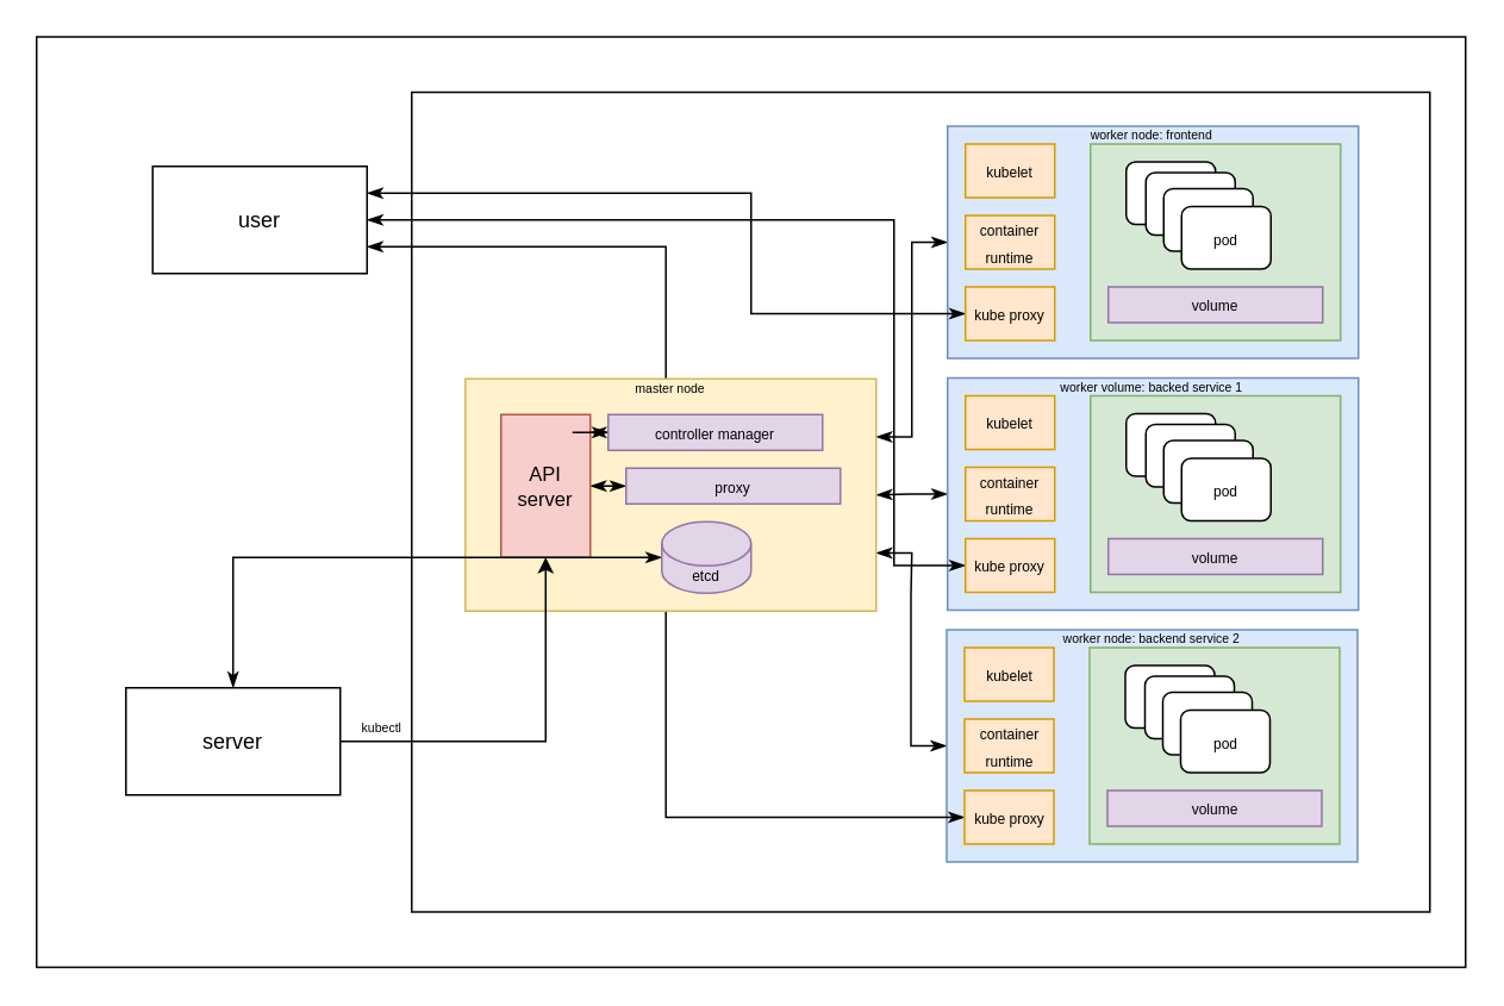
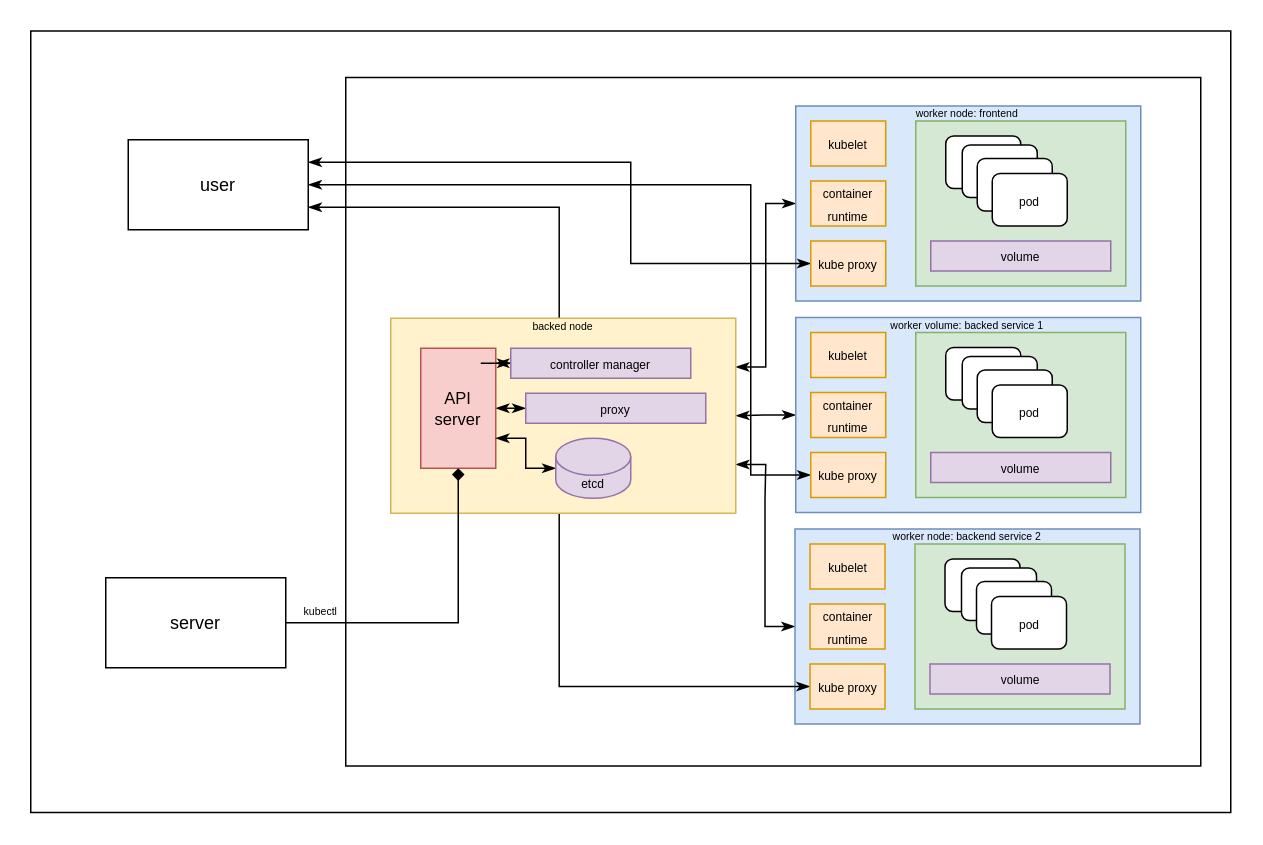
  <mxCell id="0" />
  <mxCell id="1" parent="0" />
  <mxCell id="2" value="" style="rounded=0;whiteSpace=wrap;html=1;" vertex="1" parent="1"><mxGeometry x="20" y="20" width="800" height="521" as="geometry" /></mxCell>
  <mxCell id="3" value="" style="rounded=0;whiteSpace=wrap;html=1;" vertex="1" parent="1"><mxGeometry x="230" y="51" width="570" height="459" as="geometry" /></mxCell>
  <mxCell id="4" style="edgeStyle=orthogonalEdgeStyle;rounded=0;orthogonalLoop=1;jettySize=auto;html=1;entryX=1;entryY=0.25;entryDx=0;entryDy=0;startArrow=classicThin;startFill=1;endArrow=classicThin;endFill=1;" edge="1" parent="1" source="5" target="43"><mxGeometry relative="1" as="geometry" /></mxCell>
  <mxCell id="5" value="" style="rounded=0;whiteSpace=wrap;html=1;fillColor=#dae8fc;strokeColor=#6c8ebf;" vertex="1" parent="1"><mxGeometry x="530" y="70" width="230" height="130" as="geometry" /></mxCell>
  <mxCell id="6" value="&lt;font style=&quot;font-size: 8px;&quot;&gt;kubelet&lt;/font&gt;" style="rounded=0;whiteSpace=wrap;html=1;fillColor=#ffe6cc;strokeColor=#d79b00;" vertex="1" parent="1"><mxGeometry x="540" y="80" width="50" height="30" as="geometry" /></mxCell>
  <mxCell id="7" value="&lt;font style=&quot;font-size: 8px;&quot;&gt;container runtime&lt;br&gt;&lt;/font&gt;" style="rounded=0;whiteSpace=wrap;html=1;fillColor=#ffe6cc;strokeColor=#d79b00;" vertex="1" parent="1"><mxGeometry x="540" y="120" width="50" height="30" as="geometry" /></mxCell>
  <mxCell id="8" style="edgeStyle=orthogonalEdgeStyle;rounded=0;orthogonalLoop=1;jettySize=auto;html=1;entryX=1;entryY=0.25;entryDx=0;entryDy=0;startArrow=classicThin;startFill=1;endArrow=classicThin;endFill=1;" edge="1" parent="1" source="9" target="52"><mxGeometry relative="1" as="geometry"><Array as="points"><mxPoint x="420" y="175" /><mxPoint x="420" y="108" /></Array></mxGeometry></mxCell>
  <mxCell id="9" value="&lt;font style=&quot;font-size: 8px;&quot;&gt;kube proxy&lt;br&gt;&lt;/font&gt;" style="rounded=0;whiteSpace=wrap;html=1;fillColor=#ffe6cc;strokeColor=#d79b00;" vertex="1" parent="1"><mxGeometry x="540" y="160" width="50" height="30" as="geometry" /></mxCell>
  <mxCell id="10" value="" style="rounded=0;whiteSpace=wrap;html=1;fillColor=#d5e8d4;strokeColor=#82b366;" vertex="1" parent="1"><mxGeometry x="610" y="80" width="140" height="110" as="geometry" /></mxCell>
  <mxCell id="11" value="&lt;font style=&quot;font-size: 8px;&quot;&gt;pod&lt;/font&gt;" style="rounded=1;whiteSpace=wrap;html=1;" vertex="1" parent="1"><mxGeometry x="630" y="90" width="50" height="35" as="geometry" /></mxCell>
  <mxCell id="12" value="&lt;font style=&quot;font-size: 8px;&quot;&gt;pod&lt;/font&gt;" style="rounded=1;whiteSpace=wrap;html=1;" vertex="1" parent="1"><mxGeometry x="641" y="96" width="50" height="35" as="geometry" /></mxCell>
  <mxCell id="13" value="&lt;font style=&quot;font-size: 8px;&quot;&gt;pod&lt;/font&gt;" style="rounded=1;whiteSpace=wrap;html=1;" vertex="1" parent="1"><mxGeometry x="651" y="105" width="50" height="35" as="geometry" /></mxCell>
  <mxCell id="14" value="&lt;font style=&quot;font-size: 8px;&quot;&gt;pod&lt;/font&gt;" style="rounded=1;whiteSpace=wrap;html=1;" vertex="1" parent="1"><mxGeometry x="661" y="115" width="50" height="35" as="geometry" /></mxCell>
  <mxCell id="15" value="&lt;font style=&quot;font-size: 8px;&quot;&gt;volume&lt;/font&gt;" style="rounded=0;whiteSpace=wrap;html=1;fillColor=#e1d5e7;strokeColor=#9673a6;" vertex="1" parent="1"><mxGeometry x="620" y="160" width="120" height="20" as="geometry" /></mxCell>
  <mxCell id="16" value="&lt;font style=&quot;font-size: 7px;&quot;&gt;worker node: frontend&lt;br&gt;&lt;/font&gt;" style="text;html=1;strokeColor=none;fillColor=none;align=center;verticalAlign=middle;whiteSpace=wrap;rounded=0;" vertex="1" parent="1"><mxGeometry x="550" y="59" width="189" height="30" as="geometry" /></mxCell>
  <mxCell id="17" style="edgeStyle=orthogonalEdgeStyle;rounded=0;orthogonalLoop=1;jettySize=auto;html=1;entryX=1;entryY=0.5;entryDx=0;entryDy=0;startArrow=classicThin;startFill=1;endArrow=classicThin;endFill=1;" edge="1" parent="1" source="18" target="43"><mxGeometry relative="1" as="geometry" /></mxCell>
  <mxCell id="18" value="" style="rounded=0;whiteSpace=wrap;html=1;fillColor=#dae8fc;strokeColor=#6c8ebf;" vertex="1" parent="1"><mxGeometry x="530" y="211" width="230" height="130" as="geometry" /></mxCell>
  <mxCell id="19" value="&lt;font style=&quot;font-size: 8px;&quot;&gt;kubelet&lt;/font&gt;" style="rounded=0;whiteSpace=wrap;html=1;fillColor=#ffe6cc;strokeColor=#d79b00;" vertex="1" parent="1"><mxGeometry x="540" y="221" width="50" height="30" as="geometry" /></mxCell>
  <mxCell id="20" value="&lt;font style=&quot;font-size: 8px;&quot;&gt;container runtime&lt;br&gt;&lt;/font&gt;" style="rounded=0;whiteSpace=wrap;html=1;fillColor=#ffe6cc;strokeColor=#d79b00;" vertex="1" parent="1"><mxGeometry x="540" y="261" width="50" height="30" as="geometry" /></mxCell>
  <mxCell id="21" style="edgeStyle=orthogonalEdgeStyle;rounded=0;orthogonalLoop=1;jettySize=auto;html=1;entryX=1;entryY=0.5;entryDx=0;entryDy=0;startArrow=classicThin;startFill=1;endArrow=classicThin;endFill=1;" edge="1" parent="1" source="22" target="52"><mxGeometry relative="1" as="geometry"><Array as="points"><mxPoint x="500" y="316" /><mxPoint x="500" y="123" /></Array></mxGeometry></mxCell>
  <mxCell id="22" value="&lt;font style=&quot;font-size: 8px;&quot;&gt;kube proxy&lt;br&gt;&lt;/font&gt;" style="rounded=0;whiteSpace=wrap;html=1;fillColor=#ffe6cc;strokeColor=#d79b00;" vertex="1" parent="1"><mxGeometry x="540" y="301" width="50" height="30" as="geometry" /></mxCell>
  <mxCell id="23" value="" style="rounded=0;whiteSpace=wrap;html=1;fillColor=#d5e8d4;strokeColor=#82b366;" vertex="1" parent="1"><mxGeometry x="610" y="221" width="140" height="110" as="geometry" /></mxCell>
  <mxCell id="24" value="&lt;font style=&quot;font-size: 8px;&quot;&gt;pod&lt;/font&gt;" style="rounded=1;whiteSpace=wrap;html=1;" vertex="1" parent="1"><mxGeometry x="630" y="231" width="50" height="35" as="geometry" /></mxCell>
  <mxCell id="25" value="&lt;font style=&quot;font-size: 8px;&quot;&gt;pod&lt;/font&gt;" style="rounded=1;whiteSpace=wrap;html=1;" vertex="1" parent="1"><mxGeometry x="641" y="237" width="50" height="35" as="geometry" /></mxCell>
  <mxCell id="26" value="&lt;font style=&quot;font-size: 8px;&quot;&gt;pod&lt;/font&gt;" style="rounded=1;whiteSpace=wrap;html=1;" vertex="1" parent="1"><mxGeometry x="651" y="246" width="50" height="35" as="geometry" /></mxCell>
  <mxCell id="27" value="&lt;font style=&quot;font-size: 8px;&quot;&gt;pod&lt;/font&gt;" style="rounded=1;whiteSpace=wrap;html=1;" vertex="1" parent="1"><mxGeometry x="661" y="256" width="50" height="35" as="geometry" /></mxCell>
  <mxCell id="28" value="&lt;font style=&quot;font-size: 8px;&quot;&gt;volume&lt;/font&gt;" style="rounded=0;whiteSpace=wrap;html=1;fillColor=#e1d5e7;strokeColor=#9673a6;" vertex="1" parent="1"><mxGeometry x="620" y="301" width="120" height="20" as="geometry" /></mxCell>
  <mxCell id="29" value="&lt;font style=&quot;font-size: 7px;&quot;&gt;worker volume: backed service 1&lt;br&gt;&lt;/font&gt;" style="text;html=1;strokeColor=none;fillColor=none;align=center;verticalAlign=middle;whiteSpace=wrap;rounded=0;" vertex="1" parent="1"><mxGeometry x="550" y="200" width="189" height="30" as="geometry" /></mxCell>
  <mxCell id="30" style="edgeStyle=orthogonalEdgeStyle;rounded=0;orthogonalLoop=1;jettySize=auto;html=1;entryX=1;entryY=0.75;entryDx=0;entryDy=0;startArrow=classicThin;startFill=1;endArrow=classicThin;endFill=1;" edge="1" parent="1" source="31" target="43"><mxGeometry relative="1" as="geometry" /></mxCell>
  <mxCell id="31" value="" style="rounded=0;whiteSpace=wrap;html=1;fillColor=#dae8fc;strokeColor=#6c8ebf;" vertex="1" parent="1"><mxGeometry x="529.5" y="352" width="230" height="130" as="geometry" /></mxCell>
  <mxCell id="32" value="&lt;font style=&quot;font-size: 8px;&quot;&gt;kubelet&lt;/font&gt;" style="rounded=0;whiteSpace=wrap;html=1;fillColor=#ffe6cc;strokeColor=#d79b00;" vertex="1" parent="1"><mxGeometry x="539.5" y="362" width="50" height="30" as="geometry" /></mxCell>
  <mxCell id="33" value="&lt;font style=&quot;font-size: 8px;&quot;&gt;container runtime&lt;br&gt;&lt;/font&gt;" style="rounded=0;whiteSpace=wrap;html=1;fillColor=#ffe6cc;strokeColor=#d79b00;" vertex="1" parent="1"><mxGeometry x="539.5" y="402" width="50" height="30" as="geometry" /></mxCell>
  <mxCell id="34" style="edgeStyle=orthogonalEdgeStyle;rounded=0;orthogonalLoop=1;jettySize=auto;html=1;entryX=1;entryY=0.75;entryDx=0;entryDy=0;startArrow=classicThin;startFill=1;endArrow=classicThin;endFill=1;" edge="1" parent="1" source="35" target="52"><mxGeometry relative="1" as="geometry" /></mxCell>
  <mxCell id="35" value="&lt;font style=&quot;font-size: 8px;&quot;&gt;kube proxy&lt;br&gt;&lt;/font&gt;" style="rounded=0;whiteSpace=wrap;html=1;fillColor=#ffe6cc;strokeColor=#d79b00;" vertex="1" parent="1"><mxGeometry x="539.5" y="442" width="50" height="30" as="geometry" /></mxCell>
  <mxCell id="36" value="" style="rounded=0;whiteSpace=wrap;html=1;fillColor=#d5e8d4;strokeColor=#82b366;" vertex="1" parent="1"><mxGeometry x="609.5" y="362" width="140" height="110" as="geometry" /></mxCell>
  <mxCell id="37" value="&lt;font style=&quot;font-size: 8px;&quot;&gt;pod&lt;/font&gt;" style="rounded=1;whiteSpace=wrap;html=1;" vertex="1" parent="1"><mxGeometry x="629.5" y="372" width="50" height="35" as="geometry" /></mxCell>
  <mxCell id="38" value="&lt;font style=&quot;font-size: 8px;&quot;&gt;pod&lt;/font&gt;" style="rounded=1;whiteSpace=wrap;html=1;" vertex="1" parent="1"><mxGeometry x="640.5" y="378" width="50" height="35" as="geometry" /></mxCell>
  <mxCell id="39" value="&lt;font style=&quot;font-size: 8px;&quot;&gt;pod&lt;/font&gt;" style="rounded=1;whiteSpace=wrap;html=1;" vertex="1" parent="1"><mxGeometry x="650.5" y="387" width="50" height="35" as="geometry" /></mxCell>
  <mxCell id="40" value="&lt;font style=&quot;font-size: 8px;&quot;&gt;pod&lt;/font&gt;" style="rounded=1;whiteSpace=wrap;html=1;" vertex="1" parent="1"><mxGeometry x="660.5" y="397" width="50" height="35" as="geometry" /></mxCell>
  <mxCell id="41" value="&lt;font style=&quot;font-size: 8px;&quot;&gt;volume&lt;/font&gt;" style="rounded=0;whiteSpace=wrap;html=1;fillColor=#e1d5e7;strokeColor=#9673a6;" vertex="1" parent="1"><mxGeometry x="619.5" y="442" width="120" height="20" as="geometry" /></mxCell>
  <mxCell id="42" value="&lt;font style=&quot;font-size: 7px;&quot;&gt;worker node: backend service 2&lt;br&gt;&lt;/font&gt;" style="text;html=1;strokeColor=none;fillColor=none;align=center;verticalAlign=middle;whiteSpace=wrap;rounded=0;" vertex="1" parent="1"><mxGeometry x="549.5" y="341" width="189" height="30" as="geometry" /></mxCell>
  <mxCell id="43" value="" style="rounded=0;whiteSpace=wrap;html=1;fillColor=#fff2cc;strokeColor=#d6b656;" vertex="1" parent="1"><mxGeometry x="260" y="211.5" width="230" height="130" as="geometry" /></mxCell>
  <mxCell id="44" style="edgeStyle=orthogonalEdgeStyle;rounded=0;orthogonalLoop=1;jettySize=auto;html=1;entryX=0;entryY=0.5;entryDx=0;entryDy=0;exitX=1;exitY=0.5;exitDx=0;exitDy=0;exitPerimeter=0;startArrow=classicThin;startFill=1;strokeWidth=1;endArrow=classicThin;endFill=1;" edge="1" parent="1" source="45" target="50"><mxGeometry relative="1" as="geometry"><Array as="points"><mxPoint x="340" y="271" /><mxPoint x="340" y="271" /></Array></mxGeometry></mxCell>
  <mxCell id="45" value="&lt;div style=&quot;font-size: 11px;&quot;&gt;&lt;font style=&quot;font-size: 11px;&quot;&gt;API&lt;/font&gt;&lt;/div&gt;&lt;div style=&quot;font-size: 11px;&quot;&gt;&lt;font style=&quot;font-size: 11px;&quot;&gt;server&lt;font style=&quot;font-size: 11px;&quot;&gt;&lt;br&gt;&lt;/font&gt;&lt;/font&gt;&lt;/div&gt;" style="rounded=0;whiteSpace=wrap;html=1;fillColor=#f8cecc;strokeColor=#b85450;" vertex="1" parent="1"><mxGeometry x="280" y="231.5" width="50" height="80" as="geometry" /></mxCell>
- <mxCell id="46" style="edgeStyle=orthogonalEdgeStyle;rounded=0;orthogonalLoop=1;jettySize=auto;html=1;startArrow=classicThin;startFill=1;endArrow=classicThin;endFill=1;" edge="1" parent="1" source="47" target="55"><mxGeometry relative="1" as="geometry" /></mxCell>
+ <mxCell id="46" style="edgeStyle=orthogonalEdgeStyle;rounded=0;orthogonalLoop=1;jettySize=auto;html=1;entryX=1;entryY=0.75;entryDx=0;entryDy=0;startArrow=classicThin;startFill=1;endArrow=classicThin;endFill=1;" edge="1" parent="1" source="47" target="45"><mxGeometry relative="1" as="geometry" /></mxCell>
  <mxCell id="47" value="&lt;div style=&quot;font-size: 8px;&quot; align=&quot;center&quot;&gt;etcd&lt;/div&gt;" style="shape=cylinder3;whiteSpace=wrap;html=1;boundedLbl=1;backgroundOutline=1;size=12.333;align=center;fillColor=#e1d5e7;strokeColor=#9673a6;" vertex="1" parent="1"><mxGeometry x="370" y="291.5" width="50" height="40" as="geometry" /></mxCell>
  <mxCell id="48" style="edgeStyle=orthogonalEdgeStyle;rounded=0;orthogonalLoop=1;jettySize=auto;html=1;entryX=1;entryY=0.125;entryDx=0;entryDy=0;entryPerimeter=0;startArrow=classicThin;startFill=1;endArrow=classicThin;endFill=1;" edge="1" parent="1" source="49" target="45"><mxGeometry relative="1" as="geometry" /></mxCell>
  <mxCell id="49" value="&lt;div align=&quot;center&quot;&gt;&lt;font style=&quot;font-size: 8px;&quot;&gt;controller manager&lt;/font&gt;&lt;br&gt;&lt;/div&gt;" style="rounded=0;whiteSpace=wrap;html=1;fillColor=#e1d5e7;strokeColor=#9673a6;" vertex="1" parent="1"><mxGeometry x="340" y="231.5" width="120" height="20" as="geometry" /></mxCell>
  <mxCell id="50" value="&lt;font style=&quot;font-size: 8px;&quot;&gt;proxy&lt;/font&gt;" style="rounded=0;whiteSpace=wrap;html=1;fillColor=#e1d5e7;strokeColor=#9673a6;" vertex="1" parent="1"><mxGeometry x="350" y="261.5" width="120" height="20" as="geometry" /></mxCell>
- <mxCell id="51" value="&lt;font style=&quot;font-size: 7px;&quot;&gt;master node&lt;/font&gt;" style="text;html=1;strokeColor=none;fillColor=none;align=center;verticalAlign=middle;whiteSpace=wrap;rounded=0;" vertex="1" parent="1"><mxGeometry x="335" y="205.5" width="80" height="20" as="geometry" /></mxCell>
+ <mxCell id="51" value="&lt;font style=&quot;font-size: 7px;&quot;&gt;backed node&lt;/font&gt;" style="text;html=1;strokeColor=none;fillColor=none;align=center;verticalAlign=middle;whiteSpace=wrap;rounded=0;" vertex="1" parent="1"><mxGeometry x="335" y="205.5" width="80" height="20" as="geometry" /></mxCell>
  <mxCell id="52" value="user" style="rounded=0;whiteSpace=wrap;html=1;" vertex="1" parent="1"><mxGeometry x="85" y="92.5" width="120" height="60" as="geometry" /></mxCell>
- <mxCell id="53" style="edgeStyle=orthogonalEdgeStyle;rounded=0;orthogonalLoop=1;jettySize=auto;html=1;" edge="1" parent="1" source="55" target="45"><mxGeometry relative="1" as="geometry" /></mxCell>
+ <mxCell id="53" style="edgeStyle=orthogonalEdgeStyle;rounded=0;orthogonalLoop=1;jettySize=auto;html=1;endArrow=diamond;" edge="1" parent="1" source="55" target="45"><mxGeometry relative="1" as="geometry" /></mxCell>
  <mxCell id="54" value="&lt;font style=&quot;font-size: 7px;&quot;&gt;kubectl&lt;/font&gt;" style="edgeLabel;html=1;align=center;verticalAlign=middle;resizable=0;points=[];" vertex="1" connectable="0" parent="53"><mxGeometry x="-0.8" y="0.11" relative="1" as="geometry"><mxPoint y="-9" as="offset" /></mxGeometry></mxCell>
  <mxCell id="55" value="server" style="rounded=0;whiteSpace=wrap;html=1;" vertex="1" parent="1"><mxGeometry x="70" y="384.5" width="120" height="60" as="geometry" /></mxCell>
